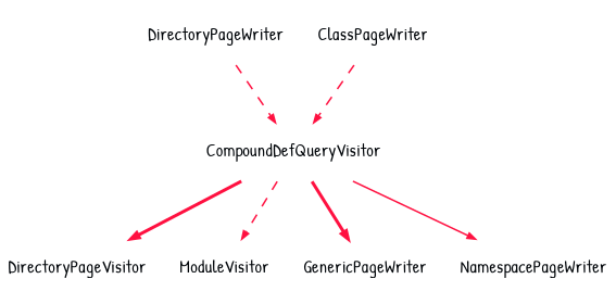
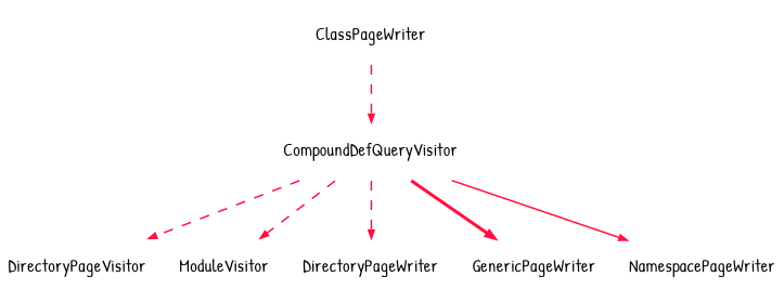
  digraph {
    fontname="Patrick Hand"
    rankdir=TB
    node [fontcolor="#010509FF" fontname="Patrick Hand" fontsize=11 margin=0.01 shape=none]
    edge [arrowsize=0.5 color="#FF1040FF" fontname="Patrick Hand" style=dashed]
    n1 [label=CompoundDefQueryVisitor]
    n2 [label=DirectoryPageVisitor]
    n3 [label=ModuleVisitor]
    n4 [label=DirectoryPageWriter]
    n5 [label=GenericPageWriter]
    n6 [label=NamespacePageWriter]
    n7 [label=ClassPageWriter]
-   n1 -> n2 [style=bold]
+   n1 -> n2
    n1 -> n3
-   n4 -> n1
+   n1 -> n4
    n1 -> n5 [style=bold]
    n1 -> n6 [style=solid]
    n7 -> n1
  }
